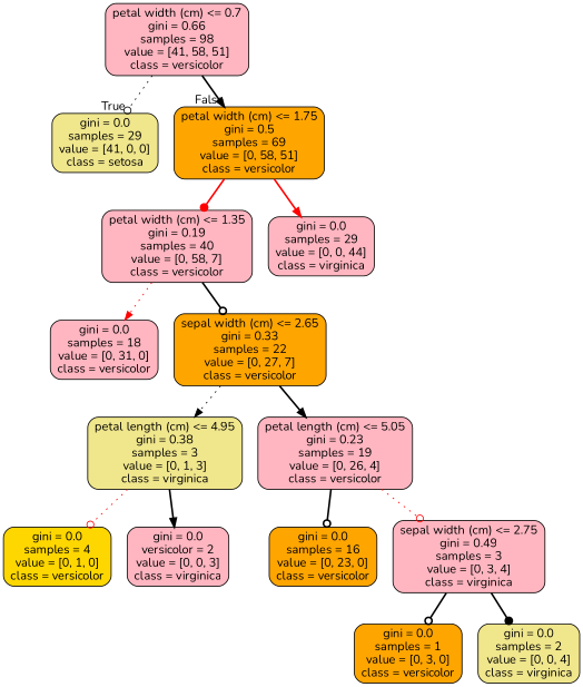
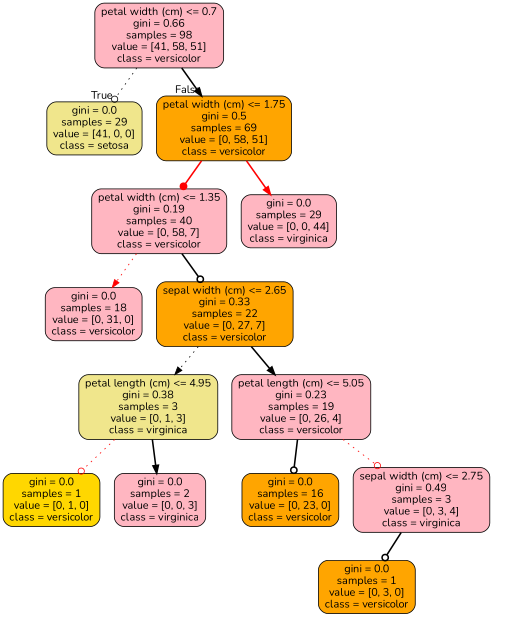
  digraph {
    fontname=Nunito
    node [color=black fillcolor=lightpink fontname=Nunito shape=box style="filled, rounded"]
    edge [arrowhead=odot color=black fontname=Nunito style=bold]
    n1 [label="petal width (cm) <= 0.7\ngini = 0.66\nsamples = 98\nvalue = [41, 58, 51]\nclass = versicolor"]
    n2 [fillcolor=khaki label="gini = 0.0\nsamples = 29\nvalue = [41, 0, 0]\nclass = setosa"]
    n3 [fillcolor=orange label="petal width (cm) <= 1.75\ngini = 0.5\nsamples = 69\nvalue = [0, 58, 51]\nclass = versicolor"]
    n4 [label="petal width (cm) <= 1.35\ngini = 0.19\nsamples = 40\nvalue = [0, 58, 7]\nclass = versicolor"]
    n5 [label="gini = 0.0\nsamples = 29\nvalue = [0, 0, 44]\nclass = virginica"]
    n6 [label="gini = 0.0\nsamples = 18\nvalue = [0, 31, 0]\nclass = versicolor"]
    n7 [fillcolor=orange label="sepal width (cm) <= 2.65\ngini = 0.33\nsamples = 22\nvalue = [0, 27, 7]\nclass = versicolor"]
    n8 [fillcolor=khaki label="petal length (cm) <= 4.95\ngini = 0.38\nsamples = 3\nvalue = [0, 1, 3]\nclass = virginica"]
    n9 [label="petal length (cm) <= 5.05\ngini = 0.23\nsamples = 19\nvalue = [0, 26, 4]\nclass = versicolor"]
-   n10 [fillcolor=gold label="gini = 0.0\nsamples = 4\nvalue = [0, 1, 0]\nclass = versicolor"]
-   n11 [label="gini = 0.0\nversicolor = 2\nvalue = [0, 0, 3]\nclass = virginica"]
+   n10 [fillcolor=gold label="gini = 0.0\nsamples = 1\nvalue = [0, 1, 0]\nclass = versicolor"]
+   n11 [label="gini = 0.0\nsamples = 2\nvalue = [0, 0, 3]\nclass = virginica"]
    n12 [fillcolor=orange label="gini = 0.0\nsamples = 16\nvalue = [0, 23, 0]\nclass = versicolor"]
    n13 [label="sepal width (cm) <= 2.75\ngini = 0.49\nsamples = 3\nvalue = [0, 3, 4]\nclass = virginica"]
    n14 [fillcolor=orange label="gini = 0.0\nsamples = 1\nvalue = [0, 3, 0]\nclass = versicolor"]
-   n15 [fillcolor=khaki label="gini = 0.0\nsamples = 2\nvalue = [0, 0, 4]\nclass = virginica"]
    n1 -> n2 [headlabel=True labelangle=45 labeldistance=2.5 style=dotted]
    n1 -> n3 [arrowhead=normal headlabel=False labelangle=-45 labeldistance=2.5]
    n3 -> n4 [arrowhead=dot color=red]
    n3 -> n5 [arrowhead=normal color=red]
    n4 -> n6 [arrowhead=normal color=red style=dotted]
    n4 -> n7
    n7 -> n8 [arrowhead=normal style=dotted]
    n7 -> n9 [arrowhead=normal]
    n8 -> n10 [color=red style=dotted]
    n8 -> n11 [arrowhead=normal]
    n9 -> n12
    n9 -> n13 [color=red style=dotted]
    n13 -> n14
-   n13 -> n15 [arrowhead=dot]
  }
